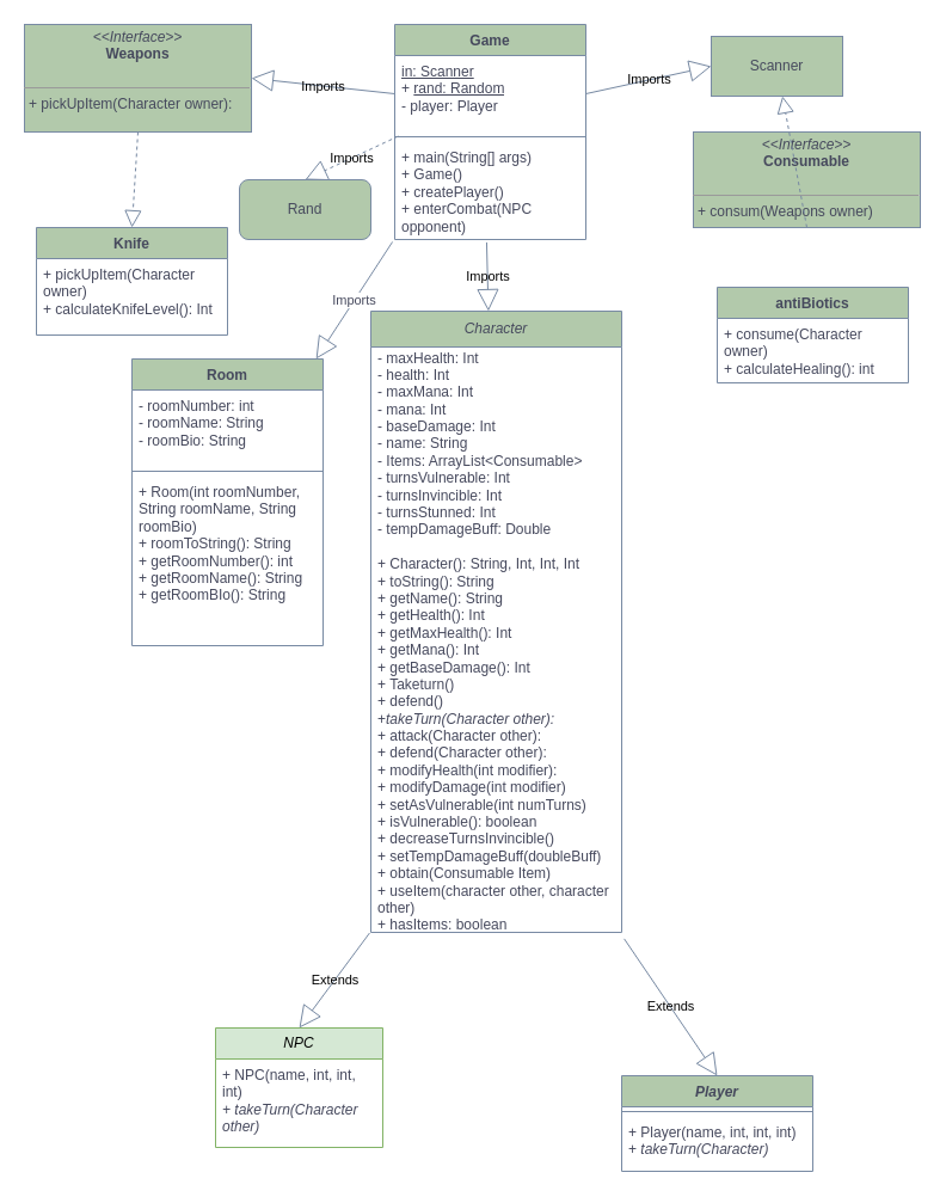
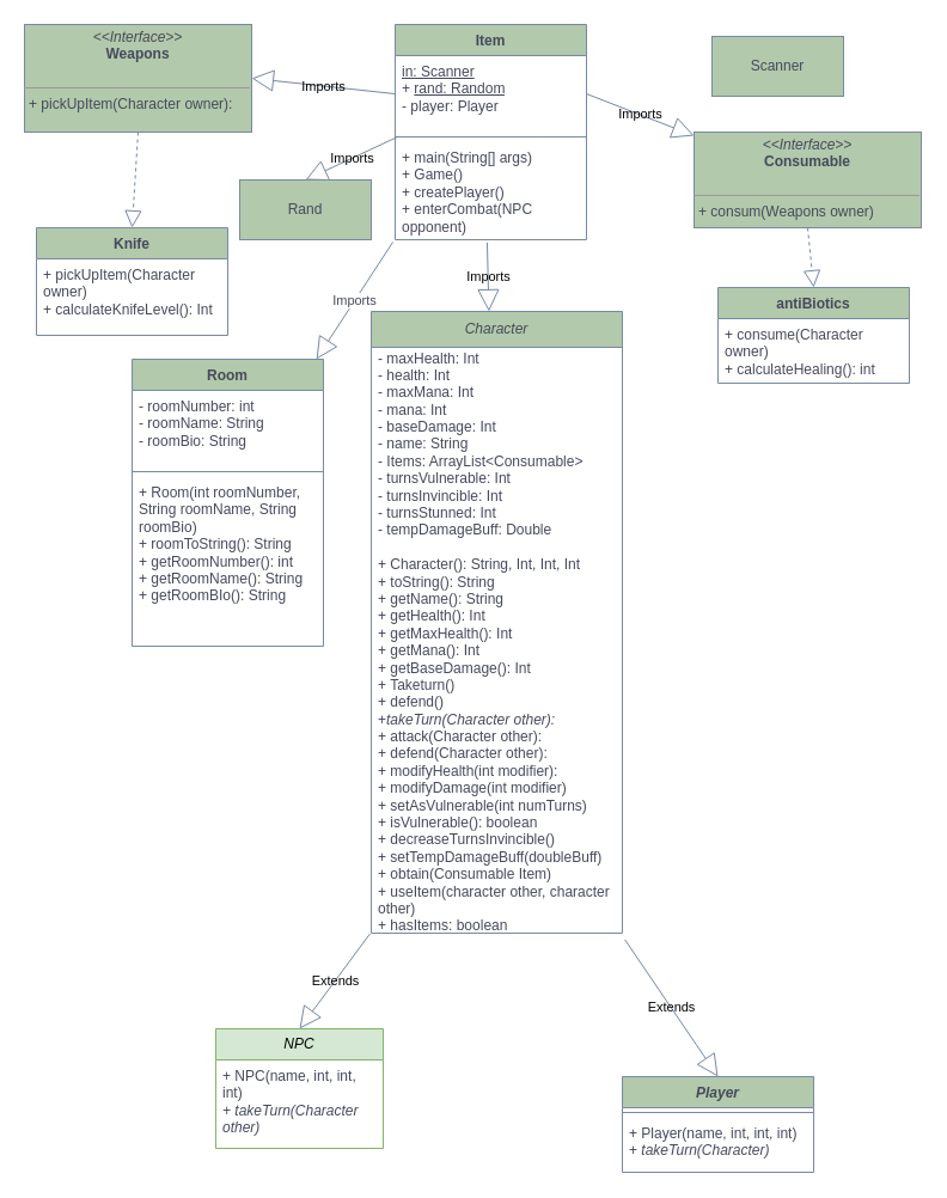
  <mxCell id="0" />
  <mxCell id="1" parent="0" />
  <mxCell id="2" value="&lt;i&gt;Character&lt;/i&gt;" style="swimlane;fontStyle=0;childLayout=stackLayout;horizontal=1;startSize=30;horizontalStack=0;resizeParent=1;resizeParentMax=0;resizeLast=0;collapsible=1;marginBottom=0;whiteSpace=wrap;html=1;labelBackgroundColor=none;fillColor=#B2C9AB;strokeColor=#788AA3;fontColor=#46495D;" parent="1" vertex="1"><mxGeometry x="310" y="260" width="210" height="520" as="geometry" /></mxCell>
  <mxCell id="3" value="- maxHealth: Int&lt;br&gt;- health: Int&lt;br&gt;- maxMana: Int&lt;br&gt;- mana: Int&lt;br&gt;- baseDamage: Int&lt;br&gt;- name: String&lt;br&gt;- Items: ArrayList&amp;lt;Consumable&amp;gt;&lt;br&gt;- turnsVulnerable: Int&lt;br&gt;- turnsInvincible: Int&lt;br&gt;- turnsStunned: Int&lt;br&gt;- tempDamageBuff: Double&lt;br&gt;&lt;br&gt;+ Character(): String, Int, Int, Int&lt;br&gt;+ toString(): String&lt;br&gt;+ getName(): String&lt;br&gt;+ getHealth(): Int&lt;br&gt;+ getMaxHealth(): Int&lt;br&gt;+ getMana(): Int&lt;br&gt;+ getBaseDamage(): Int&lt;br&gt;+ Taketurn()&lt;br&gt;+ defend()&lt;br&gt;+&lt;i&gt;takeTurn(Character other):&lt;br&gt;&lt;/i&gt;+ attack(Character other):&lt;br&gt;+ defend(Character other):&lt;br&gt;+ modifyHealth(int modifier):&lt;br&gt;+ modifyDamage(int modifier)&lt;br&gt;+ setAsVulnerable(int numTurns)&lt;br&gt;+ isVulnerable(): boolean&lt;br&gt;+ decreaseTurnsInvincible()&lt;br&gt;+ setTempDamageBuff(doubleBuff)&lt;br&gt;+ obtain(Consumable Item)&lt;br&gt;+ useItem(character other, character other)&lt;br&gt;+ hasItems: boolean" style="text;strokeColor=none;fillColor=none;align=left;verticalAlign=middle;spacingLeft=4;spacingRight=4;overflow=hidden;points=[[0,0.5],[1,0.5]];portConstraint=eastwest;rotatable=0;whiteSpace=wrap;html=1;labelBackgroundColor=none;fontColor=#46495D;" parent="2" vertex="1"><mxGeometry y="30" width="210" height="490" as="geometry" /></mxCell>
  <mxCell id="4" value="&lt;i&gt;NPC&lt;/i&gt;" style="swimlane;fontStyle=0;childLayout=stackLayout;horizontal=1;startSize=26;fillColor=#d5e8d4;horizontalStack=0;resizeParent=1;resizeParentMax=0;resizeLast=0;collapsible=1;marginBottom=0;whiteSpace=wrap;html=1;labelBackgroundColor=none;strokeColor=#82b366;" parent="1" vertex="1"><mxGeometry x="180" y="860" width="140" height="100" as="geometry" /></mxCell>
  <mxCell id="5" value="+ NPC(name, int, int, int)&lt;br&gt;&lt;i&gt;+ takeTurn(Character other)&lt;/i&gt;" style="text;strokeColor=none;fillColor=none;align=left;verticalAlign=top;spacingLeft=4;spacingRight=4;overflow=hidden;rotatable=0;points=[[0,0.5],[1,0.5]];portConstraint=eastwest;whiteSpace=wrap;html=1;labelBackgroundColor=none;fontColor=#46495D;" parent="4" vertex="1"><mxGeometry y="26" width="140" height="74" as="geometry" /></mxCell>
  <mxCell id="6" value="&lt;i&gt;Player&lt;/i&gt;" style="swimlane;fontStyle=1;align=center;verticalAlign=top;childLayout=stackLayout;horizontal=1;startSize=26;horizontalStack=0;resizeParent=1;resizeParentMax=0;resizeLast=0;collapsible=1;marginBottom=0;whiteSpace=wrap;html=1;labelBackgroundColor=none;fillColor=#B2C9AB;strokeColor=#788AA3;fontColor=#46495D;" parent="1" vertex="1"><mxGeometry x="520" y="900" width="160" height="80" as="geometry" /></mxCell>
  <mxCell id="7" value="" style="line;strokeWidth=1;fillColor=none;align=left;verticalAlign=middle;spacingTop=-1;spacingLeft=3;spacingRight=3;rotatable=0;labelPosition=right;points=[];portConstraint=eastwest;strokeColor=#788AA3;labelBackgroundColor=none;fontColor=#46495D;" parent="6" vertex="1"><mxGeometry y="26" width="160" height="8" as="geometry" /></mxCell>
  <mxCell id="8" value="+ Player(name, int, int, int)&lt;br&gt;+ &lt;i&gt;takeTurn(Character)&lt;br&gt;&lt;/i&gt;" style="text;strokeColor=none;fillColor=none;align=left;verticalAlign=top;spacingLeft=4;spacingRight=4;overflow=hidden;rotatable=0;points=[[0,0.5],[1,0.5]];portConstraint=eastwest;whiteSpace=wrap;html=1;labelBackgroundColor=none;fontColor=#46495D;" parent="6" vertex="1"><mxGeometry y="34" width="160" height="46" as="geometry" /></mxCell>
- <mxCell id="9" value="Game" style="swimlane;fontStyle=1;align=center;verticalAlign=top;childLayout=stackLayout;horizontal=1;startSize=26;horizontalStack=0;resizeParent=1;resizeParentMax=0;resizeLast=0;collapsible=1;marginBottom=0;whiteSpace=wrap;html=1;labelBackgroundColor=none;fillColor=#B2C9AB;strokeColor=#788AA3;fontColor=#46495D;" parent="1" vertex="1"><mxGeometry x="330" y="20" width="160" height="180" as="geometry" /></mxCell>
+ <mxCell id="9" value="Item" style="swimlane;fontStyle=1;align=center;verticalAlign=top;childLayout=stackLayout;horizontal=1;startSize=26;horizontalStack=0;resizeParent=1;resizeParentMax=0;resizeLast=0;collapsible=1;marginBottom=0;whiteSpace=wrap;html=1;labelBackgroundColor=none;fillColor=#B2C9AB;strokeColor=#788AA3;fontColor=#46495D;" parent="1" vertex="1"><mxGeometry x="330" y="20" width="160" height="180" as="geometry" /></mxCell>
  <mxCell id="10" value="&lt;u&gt;in: Scanner&lt;/u&gt;&lt;br&gt;+ &lt;u&gt;rand: Random&lt;br&gt;&lt;/u&gt;- player: Player&lt;br&gt;" style="text;strokeColor=none;fillColor=none;align=left;verticalAlign=top;spacingLeft=4;spacingRight=4;overflow=hidden;rotatable=0;points=[[0,0.5],[1,0.5]];portConstraint=eastwest;whiteSpace=wrap;html=1;labelBackgroundColor=none;fontColor=#46495D;" parent="9" vertex="1"><mxGeometry y="26" width="160" height="64" as="geometry" /></mxCell>
  <mxCell id="11" value="" style="line;strokeWidth=1;fillColor=none;align=left;verticalAlign=middle;spacingTop=-1;spacingLeft=3;spacingRight=3;rotatable=0;labelPosition=right;points=[];portConstraint=eastwest;strokeColor=#788AA3;labelBackgroundColor=none;fontColor=#46495D;" parent="9" vertex="1"><mxGeometry y="90" width="160" height="8" as="geometry" /></mxCell>
  <mxCell id="12" value="+ main(String[] args)&lt;br&gt;+ Game()&lt;br&gt;+ createPlayer()&lt;br&gt;+ enterCombat(NPC opponent)&lt;br&gt;" style="text;strokeColor=none;fillColor=none;align=left;verticalAlign=top;spacingLeft=4;spacingRight=4;overflow=hidden;rotatable=0;points=[[0,0.5],[1,0.5]];portConstraint=eastwest;whiteSpace=wrap;html=1;labelBackgroundColor=none;fontColor=#46495D;" parent="9" vertex="1"><mxGeometry y="98" width="160" height="82" as="geometry" /></mxCell>
  <mxCell id="13" value="Extends" style="endArrow=block;endSize=16;endFill=0;html=1;rounded=0;exitX=-0.005;exitY=1.001;exitDx=0;exitDy=0;exitPerimeter=0;entryX=0.5;entryY=0;entryDx=0;entryDy=0;labelBackgroundColor=none;strokeColor=#788AA3;fontColor=default;" parent="1" source="3" target="4" edge="1"><mxGeometry width="160" relative="1" as="geometry"><mxPoint x="330" y="940" as="sourcePoint" /><mxPoint x="490" y="940" as="targetPoint" /></mxGeometry></mxCell>
  <mxCell id="14" value="Extends" style="endArrow=block;endSize=16;endFill=0;html=1;rounded=0;exitX=1.01;exitY=1.011;exitDx=0;exitDy=0;exitPerimeter=0;entryX=0.5;entryY=0;entryDx=0;entryDy=0;labelBackgroundColor=none;strokeColor=#788AA3;fontColor=default;" parent="1" source="3" target="6" edge="1"><mxGeometry width="160" relative="1" as="geometry"><mxPoint x="330" y="940" as="sourcePoint" /><mxPoint x="490" y="940" as="targetPoint" /></mxGeometry></mxCell>
  <mxCell id="15" value="Scanner" style="html=1;whiteSpace=wrap;labelBackgroundColor=none;fillColor=#B2C9AB;strokeColor=#788AA3;fontColor=#46495D;" parent="1" vertex="1"><mxGeometry x="595" y="30" width="110" height="50" as="geometry" /></mxCell>
- <mxCell id="16" value="Imports" style="endArrow=block;endSize=16;endFill=0;html=1;rounded=0;exitX=1;exitY=0.5;exitDx=0;exitDy=0;entryX=0;entryY=0.5;entryDx=0;entryDy=0;labelBackgroundColor=none;strokeColor=#788AA3;fontColor=default;" parent="1" source="10" target="15" edge="1"><mxGeometry width="160" relative="1" as="geometry"><mxPoint x="330" y="140" as="sourcePoint" /><mxPoint x="490" y="140" as="targetPoint" /></mxGeometry></mxCell>
+ <mxCell id="16" value="Imports" style="endArrow=block;endSize=16;endFill=0;html=1;rounded=0;exitX=1;exitY=0.5;exitDx=0;exitDy=0;labelBackgroundColor=none;strokeColor=#788AA3;fontColor=default;" parent="1" source="10" target="22" edge="1"><mxGeometry width="160" relative="1" as="geometry"><mxPoint x="330" y="140" as="sourcePoint" /><mxPoint x="490" y="140" as="targetPoint" /></mxGeometry></mxCell>
  <mxCell id="17" value="&lt;p style=&quot;margin:0px;margin-top:4px;text-align:center;&quot;&gt;&lt;i&gt;&amp;lt;&amp;lt;Interface&amp;gt;&amp;gt;&lt;/i&gt;&lt;br&gt;&lt;b&gt;Weapons&lt;/b&gt;&lt;/p&gt;&lt;p style=&quot;margin:0px;margin-left:4px;&quot;&gt;&lt;br&gt;&lt;/p&gt;&lt;hr size=&quot;1&quot;&gt;&lt;p style=&quot;margin:0px;margin-left:4px;&quot;&gt;+ pickUpItem(Character owner):&lt;br&gt;&lt;/p&gt;" style="verticalAlign=top;align=left;overflow=fill;fontSize=12;fontFamily=Helvetica;html=1;whiteSpace=wrap;labelBackgroundColor=none;fillColor=#B2C9AB;strokeColor=#788AA3;fontColor=#46495D;" parent="1" vertex="1"><mxGeometry x="20" y="20" width="190" height="90" as="geometry" /></mxCell>
  <mxCell id="18" value="Knife" style="swimlane;fontStyle=1;align=center;verticalAlign=top;childLayout=stackLayout;horizontal=1;startSize=26;horizontalStack=0;resizeParent=1;resizeParentMax=0;resizeLast=0;collapsible=1;marginBottom=0;whiteSpace=wrap;html=1;labelBackgroundColor=none;fillColor=#B2C9AB;strokeColor=#788AA3;fontColor=#46495D;" parent="1" vertex="1"><mxGeometry x="30" y="190" width="160" height="90" as="geometry" /></mxCell>
  <mxCell id="19" value="+ pickUpItem(Character owner)&lt;br&gt;+ calculateKnifeLevel(): Int" style="text;strokeColor=none;fillColor=none;align=left;verticalAlign=top;spacingLeft=4;spacingRight=4;overflow=hidden;rotatable=0;points=[[0,0.5],[1,0.5]];portConstraint=eastwest;whiteSpace=wrap;html=1;labelBackgroundColor=none;fontColor=#46495D;" parent="18" vertex="1"><mxGeometry y="26" width="160" height="64" as="geometry" /></mxCell>
  <mxCell id="20" value="" style="endArrow=block;dashed=1;endFill=0;endSize=12;html=1;rounded=0;exitX=0.5;exitY=1;exitDx=0;exitDy=0;entryX=0.5;entryY=0;entryDx=0;entryDy=0;labelBackgroundColor=none;strokeColor=#788AA3;fontColor=default;" parent="1" source="17" target="18" edge="1"><mxGeometry width="160" relative="1" as="geometry"><mxPoint x="330" y="180" as="sourcePoint" /><mxPoint x="490" y="180" as="targetPoint" /></mxGeometry></mxCell>
  <mxCell id="21" value="Imports" style="endArrow=block;endSize=16;endFill=0;html=1;rounded=0;exitX=0;exitY=0.5;exitDx=0;exitDy=0;entryX=1;entryY=0.5;entryDx=0;entryDy=0;labelBackgroundColor=none;strokeColor=#788AA3;fontColor=default;" parent="1" source="10" target="17" edge="1"><mxGeometry width="160" relative="1" as="geometry"><mxPoint x="330" y="180" as="sourcePoint" /><mxPoint x="490" y="180" as="targetPoint" /></mxGeometry></mxCell>
  <mxCell id="22" value="&lt;p style=&quot;margin:0px;margin-top:4px;text-align:center;&quot;&gt;&lt;i&gt;&amp;lt;&amp;lt;Interface&amp;gt;&amp;gt;&lt;/i&gt;&lt;br&gt;&lt;b&gt;Consumable&lt;/b&gt;&lt;/p&gt;&lt;p style=&quot;margin:0px;margin-left:4px;&quot;&gt;&lt;br&gt;&lt;/p&gt;&lt;hr size=&quot;1&quot;&gt;&lt;p style=&quot;margin:0px;margin-left:4px;&quot;&gt;+ consum(Weapons owner)&lt;br&gt;&lt;br&gt;&lt;/p&gt;" style="verticalAlign=top;align=left;overflow=fill;fontSize=12;fontFamily=Helvetica;html=1;whiteSpace=wrap;labelBackgroundColor=none;fillColor=#B2C9AB;strokeColor=#788AA3;fontColor=#46495D;" parent="1" vertex="1"><mxGeometry x="580" y="110" width="190" height="80" as="geometry" /></mxCell>
  <mxCell id="23" value="antiBiotics" style="swimlane;fontStyle=1;align=center;verticalAlign=top;childLayout=stackLayout;horizontal=1;startSize=26;horizontalStack=0;resizeParent=1;resizeParentMax=0;resizeLast=0;collapsible=1;marginBottom=0;whiteSpace=wrap;html=1;labelBackgroundColor=none;fillColor=#B2C9AB;strokeColor=#788AA3;fontColor=#46495D;" parent="1" vertex="1"><mxGeometry x="600" y="240" width="160" height="80" as="geometry" /></mxCell>
  <mxCell id="24" value="+ consume(Character owner)&lt;br&gt;+ calculateHealing(): int" style="text;strokeColor=none;fillColor=none;align=left;verticalAlign=top;spacingLeft=4;spacingRight=4;overflow=hidden;rotatable=0;points=[[0,0.5],[1,0.5]];portConstraint=eastwest;whiteSpace=wrap;html=1;labelBackgroundColor=none;fontColor=#46495D;" parent="23" vertex="1"><mxGeometry y="26" width="160" height="54" as="geometry" /></mxCell>
- <mxCell id="25" value="" style="endArrow=block;dashed=1;endFill=0;endSize=12;html=1;rounded=0;exitX=0.5;exitY=1;exitDx=0;exitDy=0;labelBackgroundColor=none;strokeColor=#788AA3;fontColor=default;" parent="1" source="22" target="15" edge="1"><mxGeometry width="160" relative="1" as="geometry"><mxPoint x="330" y="180" as="sourcePoint" /><mxPoint x="490" y="180" as="targetPoint" /></mxGeometry></mxCell>
+ <mxCell id="25" value="" style="endArrow=block;dashed=1;endFill=0;endSize=12;html=1;rounded=0;entryX=0.5;entryY=0;entryDx=0;entryDy=0;exitX=0.5;exitY=1;exitDx=0;exitDy=0;labelBackgroundColor=none;strokeColor=#788AA3;fontColor=default;" parent="1" source="22" target="23" edge="1"><mxGeometry width="160" relative="1" as="geometry"><mxPoint x="330" y="180" as="sourcePoint" /><mxPoint x="490" y="180" as="targetPoint" /></mxGeometry></mxCell>
  <mxCell id="26" value="Imports" style="endArrow=block;endSize=16;endFill=0;html=1;rounded=0;exitX=0.481;exitY=1.03;exitDx=0;exitDy=0;exitPerimeter=0;labelBackgroundColor=none;strokeColor=#788AA3;fontColor=default;" parent="1" source="12" target="2" edge="1"><mxGeometry width="160" relative="1" as="geometry"><mxPoint x="330" y="290" as="sourcePoint" /><mxPoint x="490" y="290" as="targetPoint" /></mxGeometry></mxCell>
- <mxCell id="27" value="Rand" style="html=1;whiteSpace=wrap;labelBackgroundColor=none;fillColor=#B2C9AB;strokeColor=#788AA3;fontColor=#46495D;rounded=1;" parent="1" vertex="1"><mxGeometry x="200" y="150" width="110" height="50" as="geometry" /></mxCell>
- <mxCell id="28" value="Imports" style="endArrow=block;endSize=16;endFill=0;html=1;rounded=0;exitX=0.019;exitY=1.055;exitDx=0;exitDy=0;exitPerimeter=0;entryX=0.5;entryY=0;entryDx=0;entryDy=0;labelBackgroundColor=none;strokeColor=#788AA3;fontColor=default;dashed=1;" parent="1" source="10" target="27" edge="1"><mxGeometry width="160" relative="1" as="geometry"><mxPoint x="330" y="290" as="sourcePoint" /><mxPoint x="490" y="290" as="targetPoint" /></mxGeometry></mxCell>
+ <mxCell id="27" value="Rand" style="html=1;whiteSpace=wrap;labelBackgroundColor=none;fillColor=#B2C9AB;strokeColor=#788AA3;fontColor=#46495D;" parent="1" vertex="1"><mxGeometry x="200" y="150" width="110" height="50" as="geometry" /></mxCell>
+ <mxCell id="28" value="Imports" style="endArrow=block;endSize=16;endFill=0;html=1;rounded=0;exitX=0.019;exitY=1.055;exitDx=0;exitDy=0;exitPerimeter=0;entryX=0.5;entryY=0;entryDx=0;entryDy=0;labelBackgroundColor=none;strokeColor=#788AA3;fontColor=default;" parent="1" source="10" target="27" edge="1"><mxGeometry width="160" relative="1" as="geometry"><mxPoint x="330" y="290" as="sourcePoint" /><mxPoint x="490" y="290" as="targetPoint" /></mxGeometry></mxCell>
  <mxCell id="29" value="Room" style="swimlane;fontStyle=1;align=center;verticalAlign=top;childLayout=stackLayout;horizontal=1;startSize=26;horizontalStack=0;resizeParent=1;resizeParentMax=0;resizeLast=0;collapsible=1;marginBottom=0;whiteSpace=wrap;html=1;strokeColor=#788AA3;fontColor=#46495D;fillColor=#B2C9AB;" vertex="1" parent="1"><mxGeometry x="110" y="300" width="160" height="240" as="geometry" /></mxCell>
  <mxCell id="30" value="- roomNumber: int&lt;br&gt;- roomName: String&lt;br&gt;- roomBio: String" style="text;strokeColor=none;fillColor=none;align=left;verticalAlign=top;spacingLeft=4;spacingRight=4;overflow=hidden;rotatable=0;points=[[0,0.5],[1,0.5]];portConstraint=eastwest;whiteSpace=wrap;html=1;fontColor=#46495D;" vertex="1" parent="29"><mxGeometry y="26" width="160" height="64" as="geometry" /></mxCell>
  <mxCell id="31" value="" style="line;strokeWidth=1;fillColor=none;align=left;verticalAlign=middle;spacingTop=-1;spacingLeft=3;spacingRight=3;rotatable=0;labelPosition=right;points=[];portConstraint=eastwest;strokeColor=inherit;fontColor=#46495D;" vertex="1" parent="29"><mxGeometry y="90" width="160" height="8" as="geometry" /></mxCell>
  <mxCell id="32" value="+ Room(int roomNumber, String roomName, String roomBio)&lt;br&gt;+ roomToString(): String&lt;br&gt;+ getRoomNumber(): int&lt;br&gt;+ getRoomName(): String&lt;br&gt;+ getRoomBIo(): String" style="text;strokeColor=none;fillColor=none;align=left;verticalAlign=top;spacingLeft=4;spacingRight=4;overflow=hidden;rotatable=0;points=[[0,0.5],[1,0.5]];portConstraint=eastwest;whiteSpace=wrap;html=1;fontColor=#46495D;" vertex="1" parent="29"><mxGeometry y="98" width="160" height="142" as="geometry" /></mxCell>
  <mxCell id="33" value="Imports" style="endArrow=block;endSize=16;endFill=0;html=1;rounded=0;strokeColor=#788AA3;fontColor=#46495D;fillColor=#B2C9AB;exitX=-0.012;exitY=1.024;exitDx=0;exitDy=0;exitPerimeter=0;entryX=0.963;entryY=0;entryDx=0;entryDy=0;entryPerimeter=0;" edge="1" parent="1" source="12" target="29"><mxGeometry width="160" relative="1" as="geometry"><mxPoint x="255" y="240" as="sourcePoint" /><mxPoint x="415" y="240" as="targetPoint" /></mxGeometry></mxCell>
